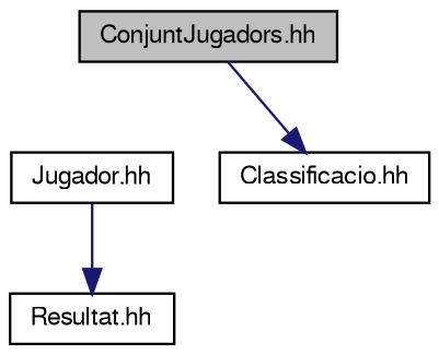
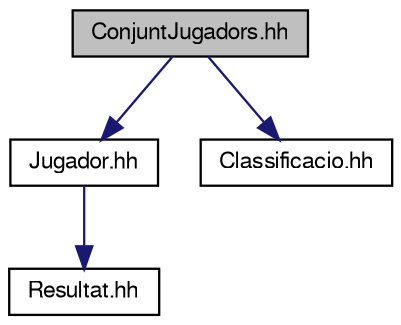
  digraph {
    node [color=black fillcolor=white fontname=FreeSans fontsize=10 shape=record style=filled]
    edge [color=midnightblue fontname=FreeSans fontsize=10 labelfontname=FreeSans labelfontsize=10 style=solid]
    n1 [fillcolor=grey75 fontcolor=black height=0.2 label="ConjuntJugadors.hh" width=0.4]
    n2 [height=0.2 label="Jugador.hh" width=0.4]
    n3 [height=0.2 label="Classificacio.hh" width=0.4]
    n4 [height=0.2 label="Resultat.hh" width=0.4]
+   n1 -> n2
    n1 -> n3
    n2 -> n4
  }
